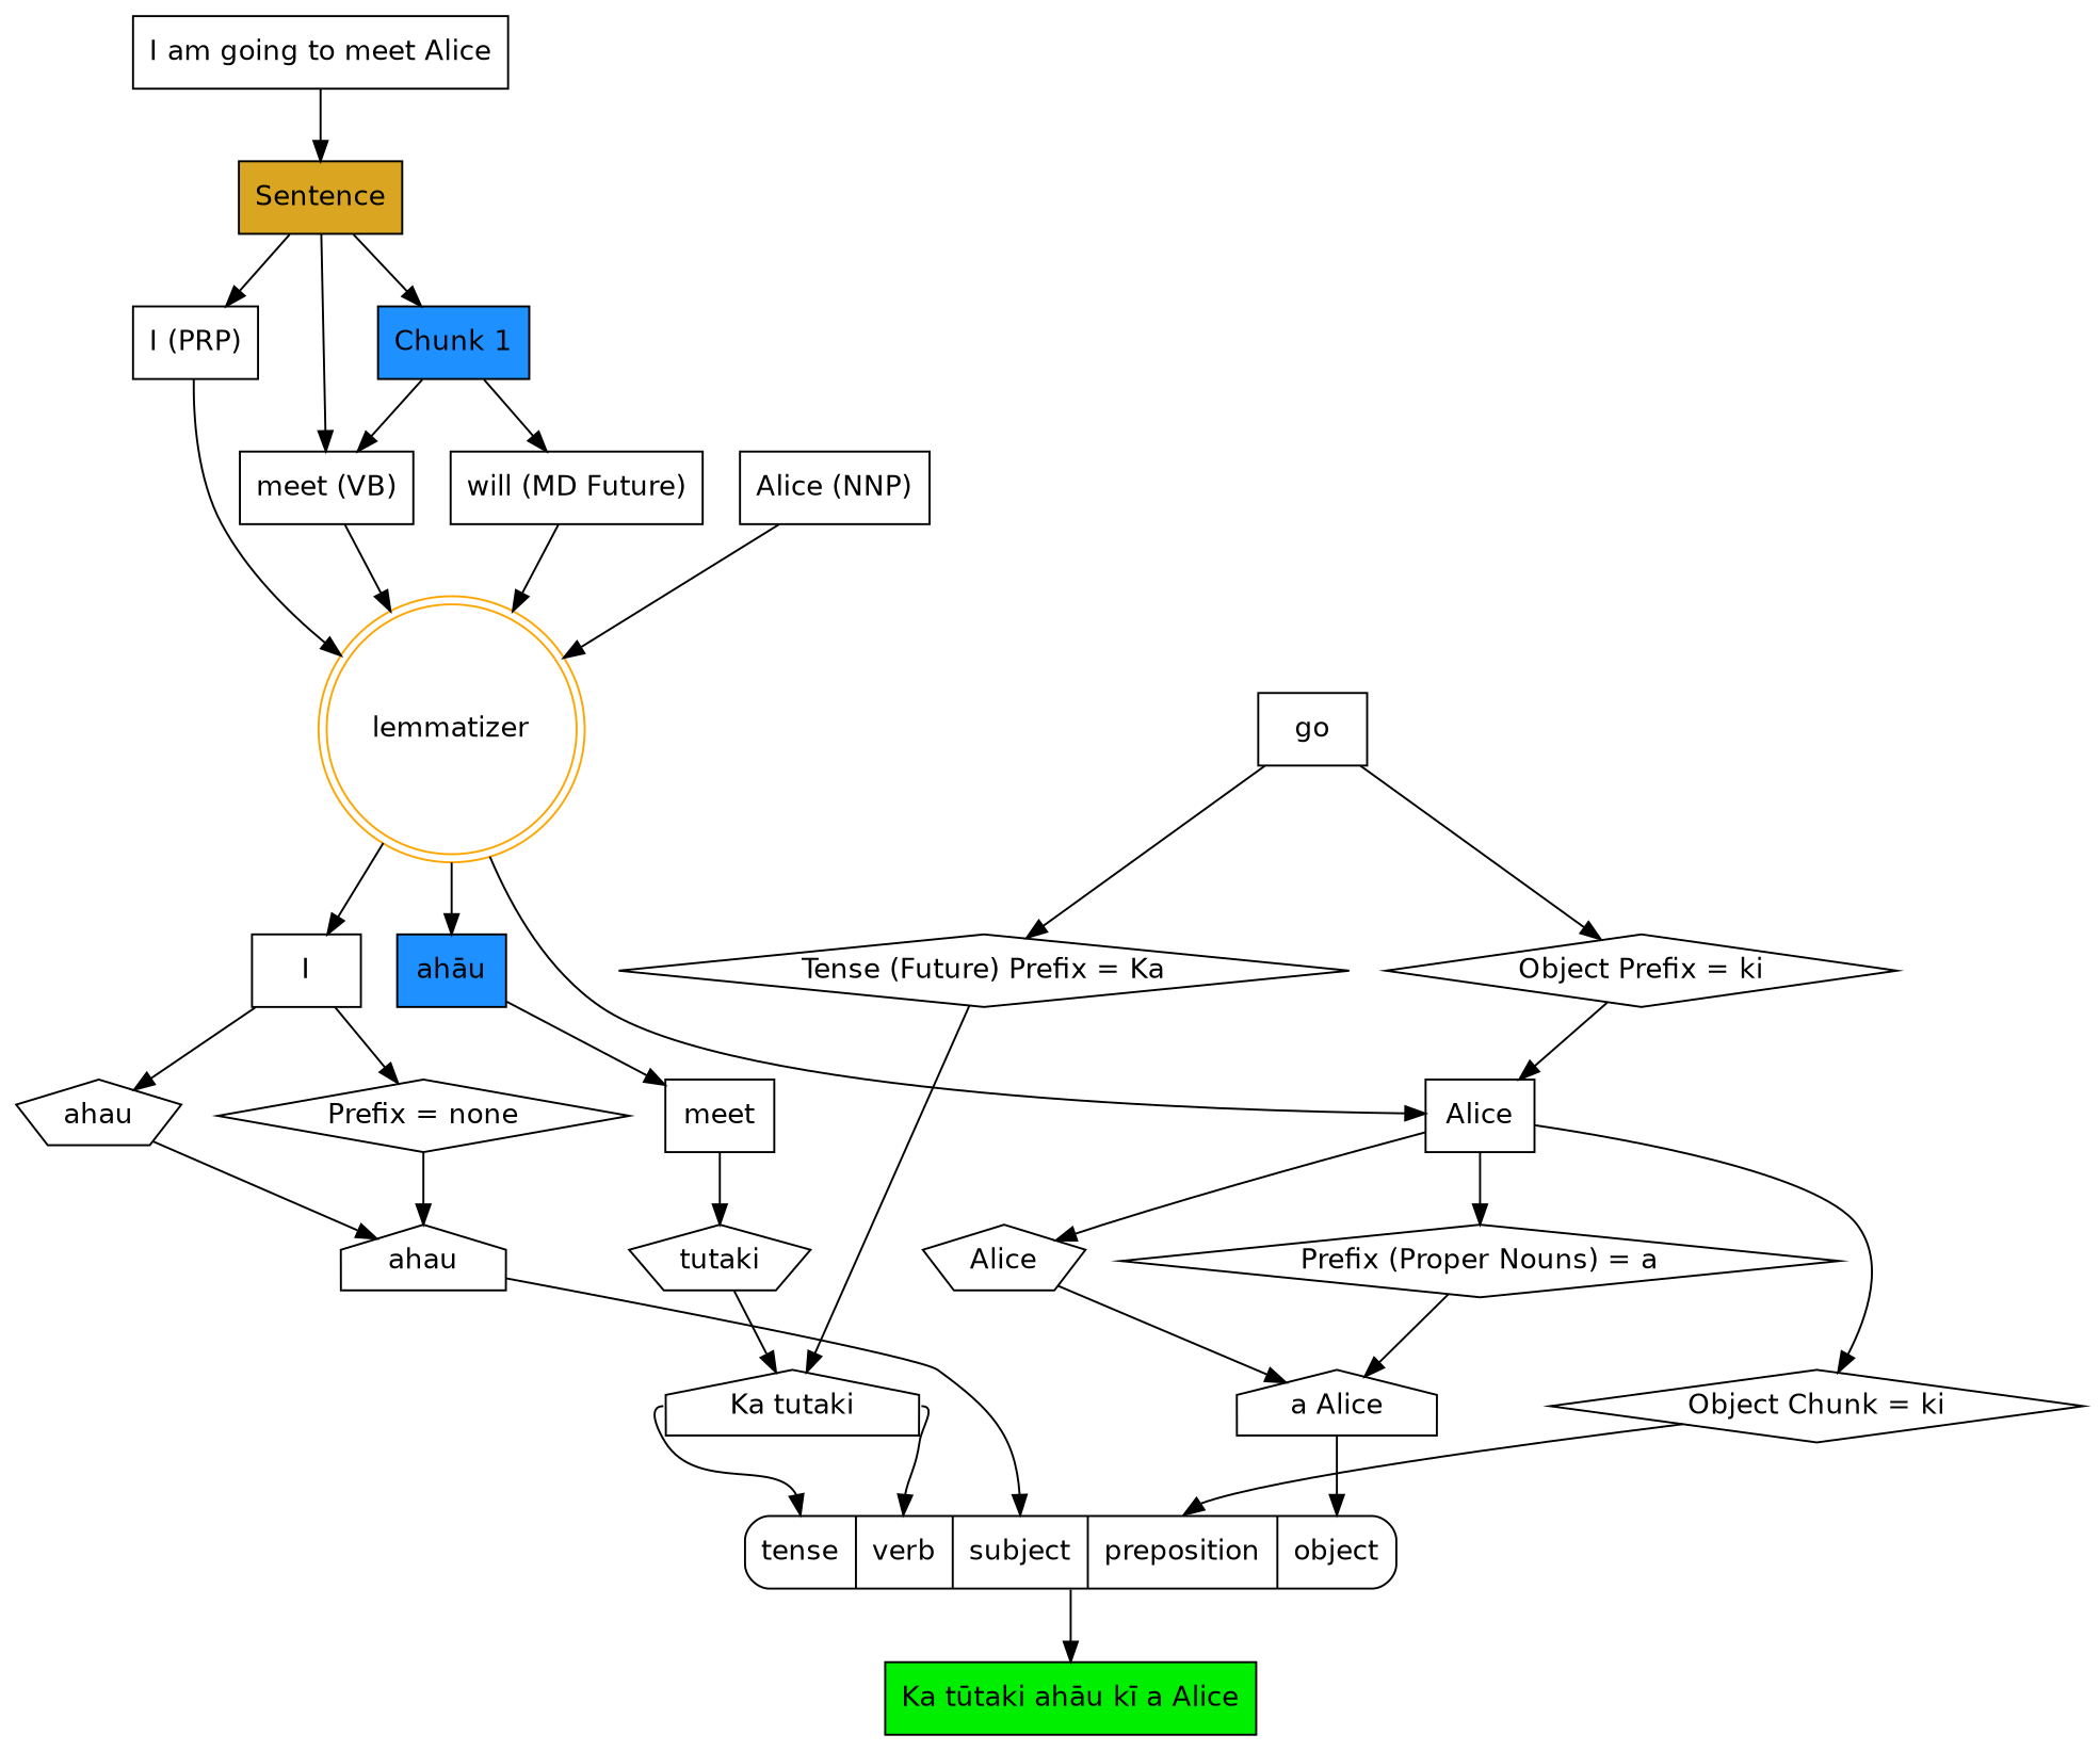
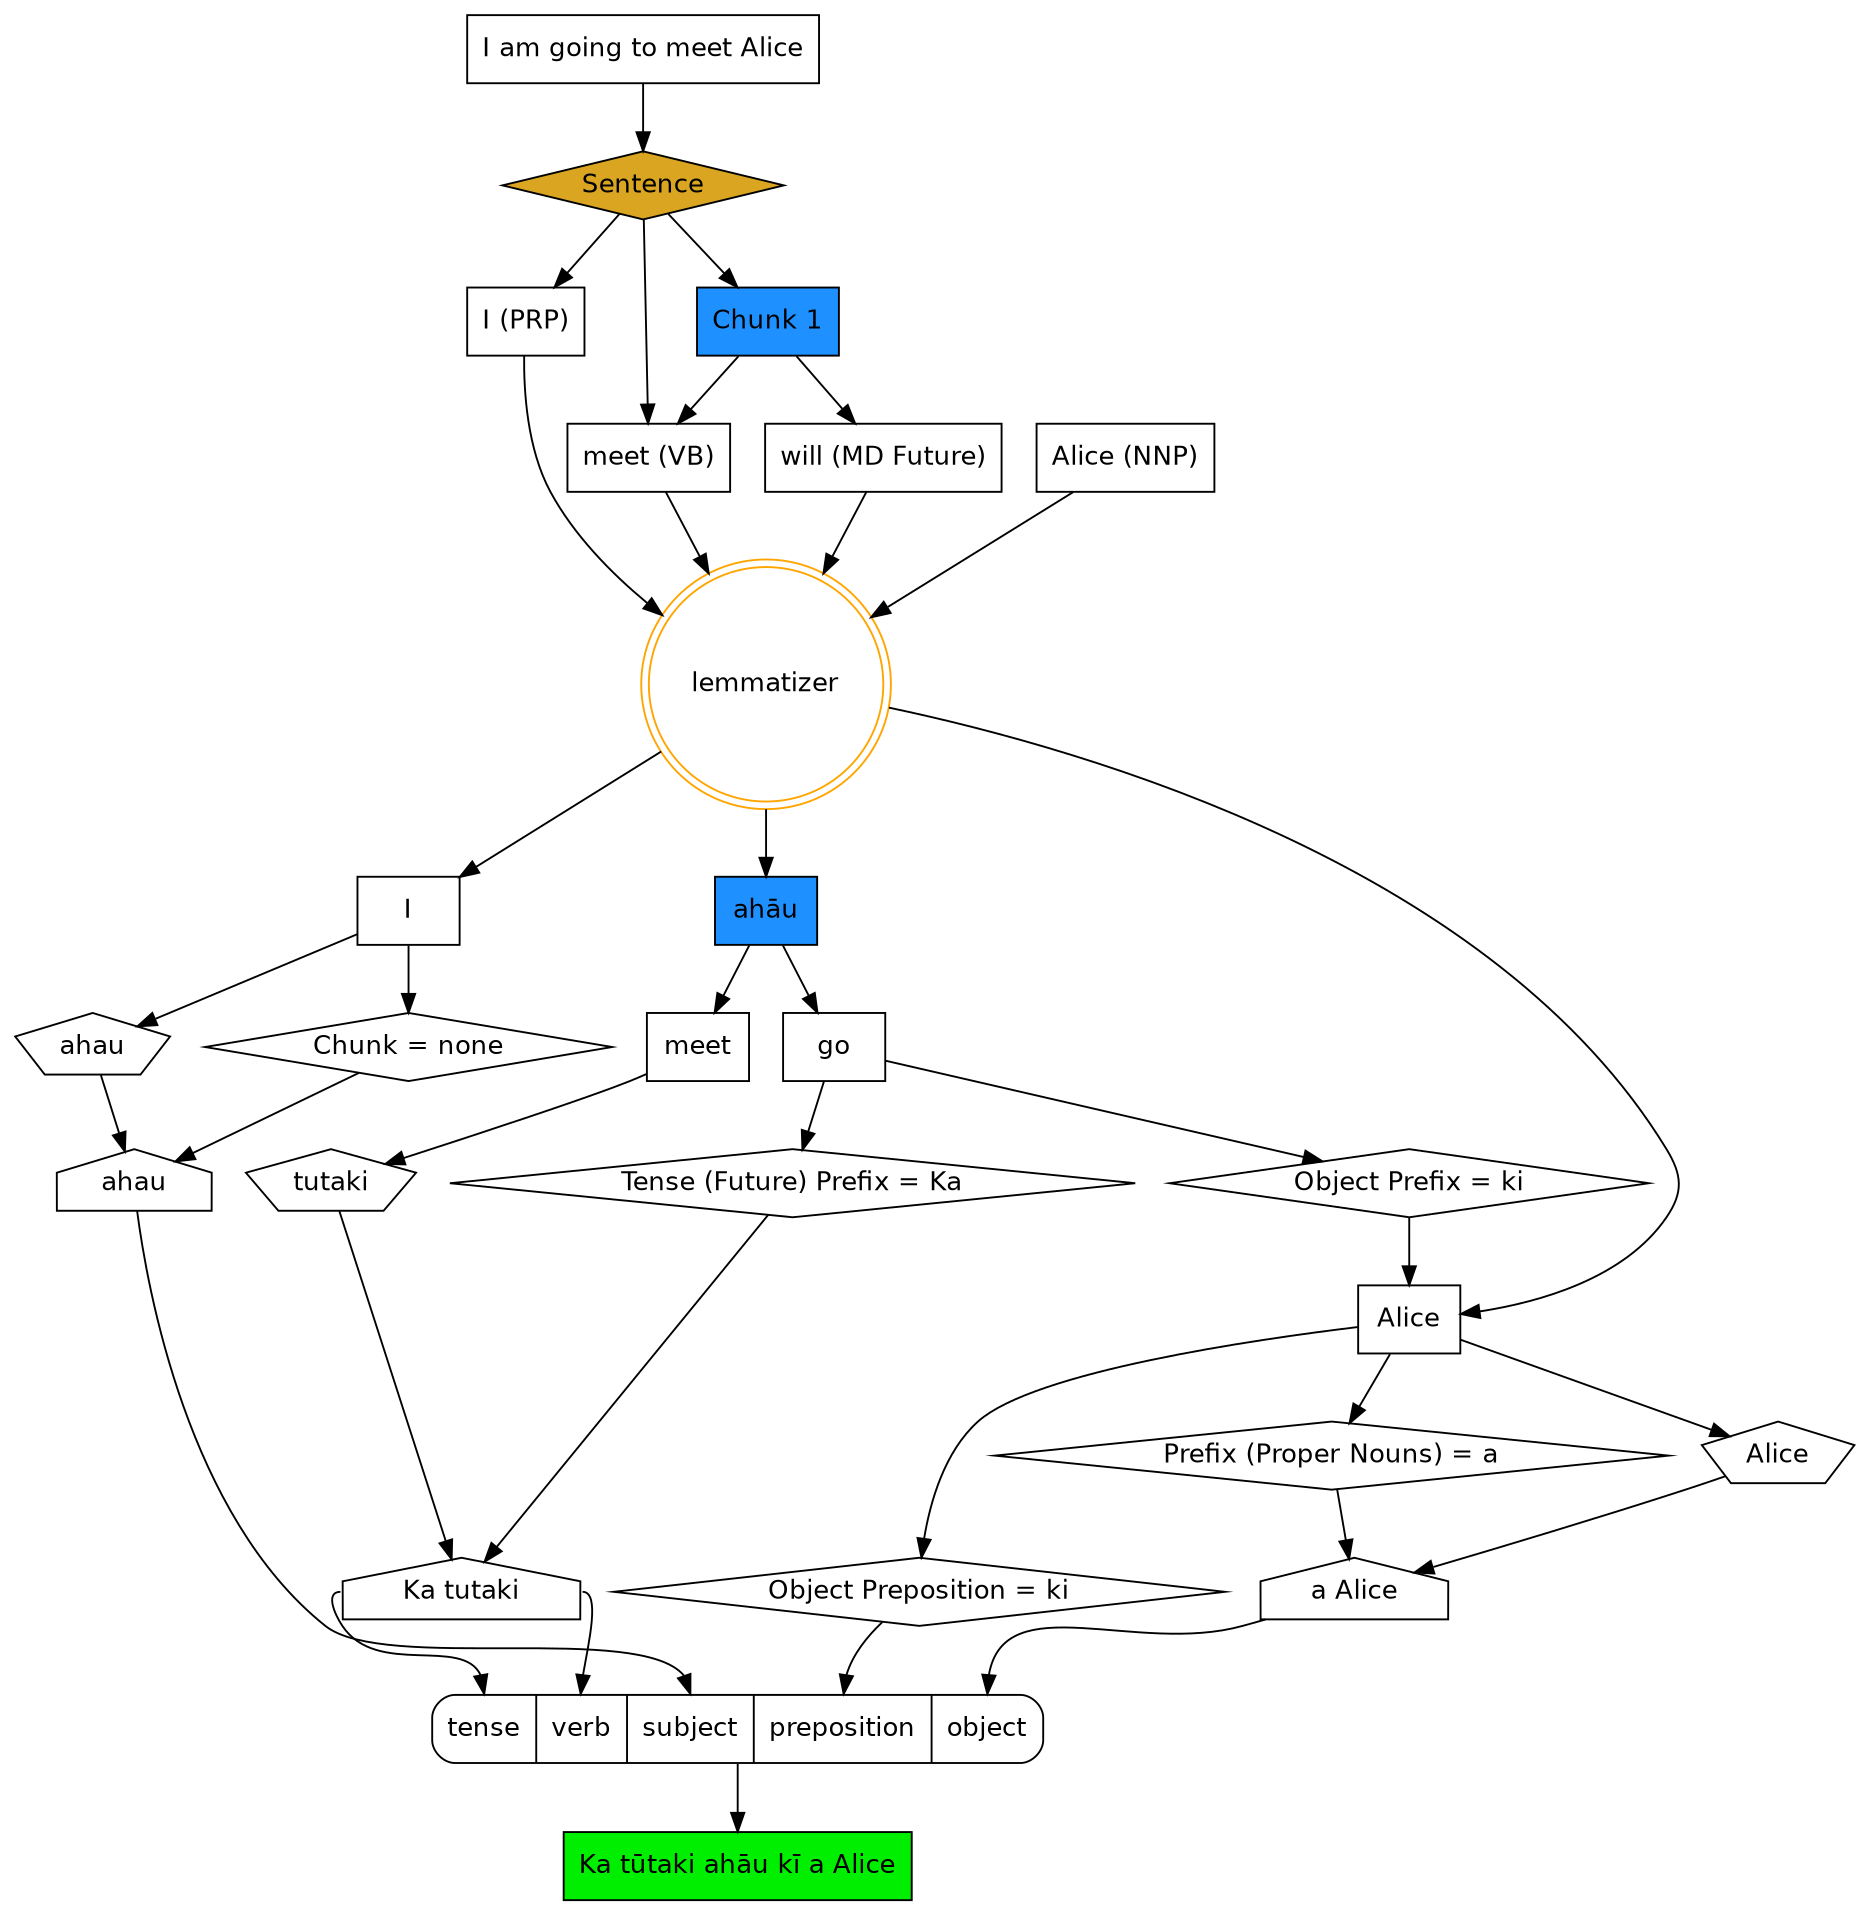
  digraph {
    compound=true
    fontname="DejaVu Sans"
    splines=true
    node [fontname="DejaVu Sans" shape=box]
    edge [fontname="DejaVu Sans"]
    n1 [label="I am going to meet Alice"]
-   n2 [fillcolor=goldenrod label=Sentence style=filled]
+   n2 [fillcolor=goldenrod label=Sentence shape=diamond style=filled]
    n3 [label="I (PRP)" shape=text]
    n4 [fillcolor=dodgerblue label="Chunk 1" style=filled]
    n5 [label="meet (VB)" shape=text]
    lemmatizer [color=orange shape=doublecircle]
    n7 [label="will (MD Future)" shape=text]
    n8 [label="Alice (NNP)" shape=text]
    n9 [label=I]
    n10 [fillcolor=dodgerblue label="ahāu" style=filled]
    n11 [label=Alice]
-   n12 [label="Prefix = none" shape=diamond]
+   n12 [label="Chunk = none" shape=diamond]
    n13 [label=ahau shape=polygon sides=5]
    n14 [label=go]
    n15 [label=meet]
-   n16 [label="Object Chunk = ki" shape=diamond]
+   n16 [label="Object Preposition = ki" shape=diamond]
    n17 [label="Prefix (Proper Nouns) = a" shape=diamond]
    n18 [label=Alice shape=polygon sides=5]
    n19 [label=ahau shape=house]
    n20 [label="Tense (Future) Prefix = Ka" shape=diamond]
    n21 [label="Object Prefix = ki" shape=diamond]
    n22 [label=tutaki shape=polygon sides=5]
    n23 [label="Ka tutaki" shape=house]
    n24 [label="<tense>tense|<verb>verb|<subject>subject|<prepos>preposition|<object>object" shape=Mrecord]
    n25 [label="a Alice" shape=house]
    n26 [fillcolor=green2 label="Ka tūtaki ahāu kī a Alice" style=filled]
    n1 -> n2
    n2 -> n3
    n2 -> n4
    n2 -> n5
    n3 -> lemmatizer
    n4 -> n5
    n4 -> n7
    n5 -> lemmatizer
    lemmatizer -> n9
    lemmatizer -> n10
    lemmatizer -> n11
    n7 -> lemmatizer
    n8 -> lemmatizer
    n9 -> n12
    n9 -> n13
+   n10 -> n14
    n10 -> n15
    n11 -> n16
    n11 -> n17
    n11 -> n18
    n12 -> n19
    n13 -> n19
    n14 -> n20
    n14 -> n21
    n15 -> n22
    n16 -> n24 [headport="prepos:n"]
    n17 -> n25
    n18 -> n25
    n19 -> n24 [headport="subject:n"]
    n20 -> n23
    n21 -> n11
    n22 -> n23
    n23 -> n24 [headport="tense:n" tailport=w]
    n23 -> n24 [headport="verb:n" tailport=e]
    n24 -> n26 [tailport=s]
    n25 -> n24 [headport="object:n"]
  }
